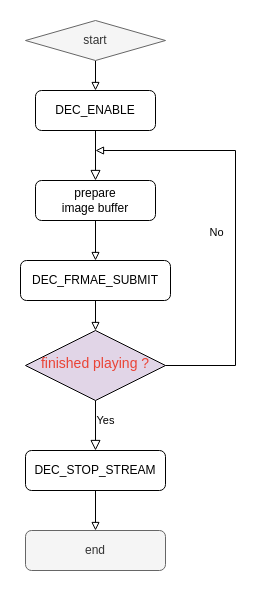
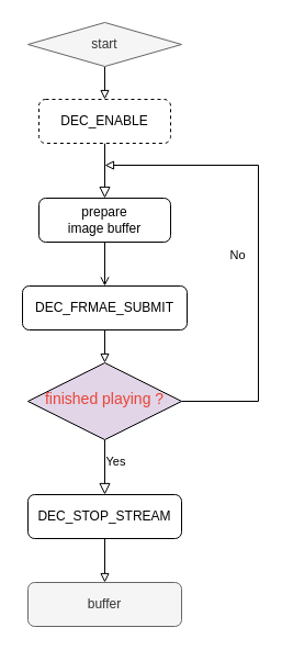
  <mxCell id="0" />
  <mxCell id="1" parent="0" />
  <mxCell id="2" value="" style="rounded=0;html=1;jettySize=auto;orthogonalLoop=1;fontSize=11;endArrow=block;endFill=0;endSize=8;strokeWidth=1;shadow=0;labelBackgroundColor=none;edgeStyle=orthogonalEdgeStyle;entryX=0.5;entryY=0;entryDx=0;entryDy=0;" parent="1" source="3" target="6" edge="1"><mxGeometry relative="1" as="geometry"><mxPoint x="95" y="180" as="targetPoint" /></mxGeometry></mxCell>
- <mxCell id="3" value="DEC_ENABLE" style="rounded=1;whiteSpace=wrap;html=1;fontSize=12;glass=0;strokeWidth=1;shadow=0;" parent="1" vertex="1"><mxGeometry x="35" y="90" width="120" height="40" as="geometry" /></mxCell>
+ <mxCell id="3" value="DEC_ENABLE" style="rounded=1;whiteSpace=wrap;html=1;fontSize=12;glass=0;strokeWidth=1;shadow=0;dashed=1;" parent="1" vertex="1"><mxGeometry x="35" y="90" width="120" height="40" as="geometry" /></mxCell>
  <mxCell id="4" value="Yes" style="rounded=0;html=1;jettySize=auto;orthogonalLoop=1;fontSize=11;endArrow=block;endFill=0;endSize=8;strokeWidth=1;shadow=0;labelBackgroundColor=none;edgeStyle=orthogonalEdgeStyle;exitX=0.5;exitY=1;exitDx=0;exitDy=0;entryX=0.5;entryY=0;entryDx=0;entryDy=0;" parent="1" source="9" target="13" edge="1"><mxGeometry x="-0.2" y="10" relative="1" as="geometry"><mxPoint as="offset" /><mxPoint x="94.5" y="400" as="sourcePoint" /><mxPoint x="94.5" y="440" as="targetPoint" /></mxGeometry></mxCell>
- <mxCell id="5" value="" style="edgeStyle=orthogonalEdgeStyle;rounded=0;orthogonalLoop=1;jettySize=auto;html=1;endArrow=block;endFill=0;" edge="1" parent="1" source="6" target="8"><mxGeometry relative="1" as="geometry" /></mxCell>
+ <mxCell id="5" value="" style="edgeStyle=orthogonalEdgeStyle;rounded=0;orthogonalLoop=1;jettySize=auto;html=1;endArrow=open;endFill=0;" edge="1" parent="1" source="6" target="8"><mxGeometry relative="1" as="geometry" /></mxCell>
  <mxCell id="6" value="prepare&lt;br&gt;image buffer" style="rounded=1;whiteSpace=wrap;html=1;fontSize=12;glass=0;strokeWidth=1;shadow=0;" vertex="1" parent="1"><mxGeometry x="35" y="180" width="120" height="40" as="geometry" /></mxCell>
  <mxCell id="7" style="edgeStyle=orthogonalEdgeStyle;rounded=0;orthogonalLoop=1;jettySize=auto;html=1;entryX=0.5;entryY=0;entryDx=0;entryDy=0;endArrow=block;endFill=0;" edge="1" parent="1" source="8" target="9"><mxGeometry relative="1" as="geometry" /></mxCell>
  <mxCell id="8" value="DEC_FRMAE_SUBMIT" style="rounded=1;whiteSpace=wrap;html=1;fontSize=12;glass=0;strokeWidth=1;shadow=0;" vertex="1" parent="1"><mxGeometry x="20" y="260" width="150" height="40" as="geometry" /></mxCell>
  <mxCell id="9" value="&lt;span class=&quot;qkunPe&quot; style=&quot;color: rgb(234 , 67 , 53) ; font-family: &amp;#34;arial&amp;#34; , sans-serif ; font-size: 14px ; text-align: left&quot;&gt;finished playing&amp;nbsp;?&lt;/span&gt;" style="rhombus;whiteSpace=wrap;html=1;shadow=0;fontFamily=Helvetica;fontSize=12;align=center;strokeWidth=1;spacing=6;spacingTop=-4;fillColor=#e1d5e7;" vertex="1" parent="1"><mxGeometry x="25" y="330" width="140" height="70" as="geometry" /></mxCell>
  <mxCell id="10" style="edgeStyle=orthogonalEdgeStyle;rounded=0;orthogonalLoop=1;jettySize=auto;html=1;endArrow=block;endFill=0;exitX=1;exitY=0.5;exitDx=0;exitDy=0;" edge="1" parent="1" source="9"><mxGeometry relative="1" as="geometry"><mxPoint x="95" y="150" as="targetPoint" /><Array as="points"><mxPoint x="235" y="365" /><mxPoint x="235" y="150" /></Array></mxGeometry></mxCell>
  <mxCell id="11" value="No" style="edgeLabel;html=1;align=center;verticalAlign=middle;resizable=0;points=[];" vertex="1" connectable="0" parent="10"><mxGeometry x="-0.461" relative="1" as="geometry"><mxPoint x="-20" y="-89" as="offset" /></mxGeometry></mxCell>
  <mxCell id="12" value="" style="edgeStyle=orthogonalEdgeStyle;rounded=0;orthogonalLoop=1;jettySize=auto;html=1;endArrow=block;endFill=0;" edge="1" parent="1" source="13" target="14"><mxGeometry relative="1" as="geometry" /></mxCell>
  <mxCell id="13" value="DEC_STOP_STREAM" style="rounded=1;whiteSpace=wrap;html=1;fontSize=12;glass=0;strokeWidth=1;shadow=0;" vertex="1" parent="1"><mxGeometry x="25" y="450" width="140" height="40" as="geometry" /></mxCell>
- <mxCell id="14" value="end" style="rounded=1;whiteSpace=wrap;html=1;fontSize=12;glass=0;strokeWidth=1;shadow=0;fillColor=#f5f5f5;strokeColor=#666666;fontColor=#333333;" vertex="1" parent="1"><mxGeometry x="25" y="530" width="140" height="40" as="geometry" /></mxCell>
+ <mxCell id="14" value="buffer" style="rounded=1;whiteSpace=wrap;html=1;fontSize=12;glass=0;strokeWidth=1;shadow=0;fillColor=#f5f5f5;strokeColor=#666666;fontColor=#333333;" vertex="1" parent="1"><mxGeometry x="25" y="530" width="140" height="40" as="geometry" /></mxCell>
  <mxCell id="15" style="edgeStyle=orthogonalEdgeStyle;rounded=0;orthogonalLoop=1;jettySize=auto;html=1;exitX=0.5;exitY=1;exitDx=0;exitDy=0;entryX=0.5;entryY=0;entryDx=0;entryDy=0;endArrow=block;endFill=0;" edge="1" parent="1" source="16" target="3"><mxGeometry relative="1" as="geometry" /></mxCell>
  <mxCell id="16" value="start" style="rhombus;whiteSpace=wrap;html=1;fontSize=12;glass=0;strokeWidth=1;shadow=0;fillColor=#f5f5f5;strokeColor=#666666;fontColor=#333333;" vertex="1" parent="1"><mxGeometry x="25" y="20" width="140" height="40" as="geometry" /></mxCell>
